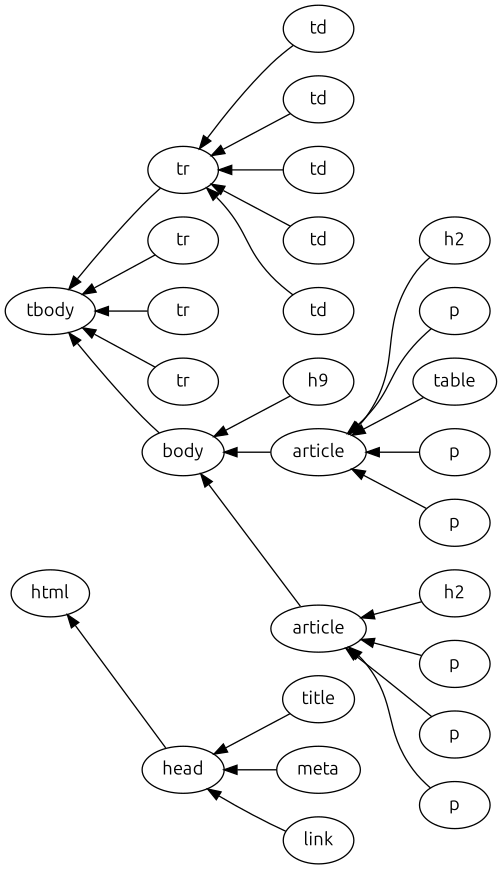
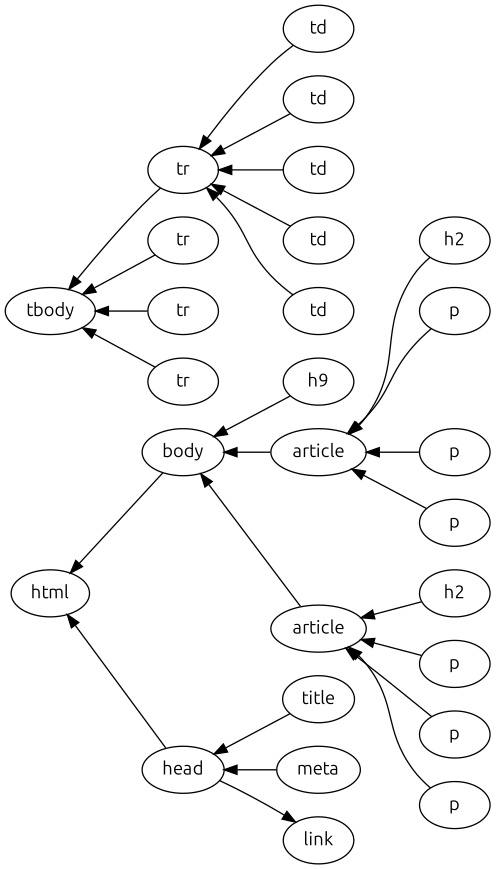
  digraph {
    fontname=Ubuntu
    rankdir=LR
    node [fontname=Ubuntu]
    edge [dir=back fontname=Ubuntu]
    n1 [label=h9]
    n2 [label=h2]
    n3 [label=h2]
    n4 [label=article]
    n5 [label=p]
-   n6 [label=table]
    n7 [label=p]
    n8 [label=p]
    n9 [label=article]
    n10 [label=p]
    n11 [label=p]
    n12 [label=p]
    n13 [label=tr]
    tbody
    n15 [label=tr]
    n16 [label=tr]
    n17 [label=tr]
    n18 [label=td]
    n19 [label=td]
    n20 [label=td]
    n21 [label=td]
    n22 [label=td]
    html
    head
    body
    title
    meta
    link
    n4 -> n2
    n4 -> n5
-   n4 -> n6
    n4 -> n7
    n4 -> n8
    n9 -> n3
    n9 -> n10
    n9 -> n11
    n9 -> n12
    n13 -> n18
    n13 -> n19
    n13 -> n20
    n13 -> n21
    n13 -> n22
    tbody -> n13
    tbody -> n15
    tbody -> n16
    tbody -> n17
    html -> head
-   tbody -> body
+   html -> body
    head -> title
    head -> meta
-   head -> link
+   link -> head
    body -> n1
    body -> n4
    body -> n9
  }
